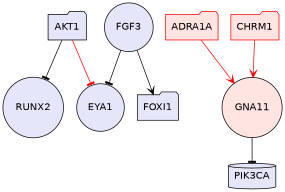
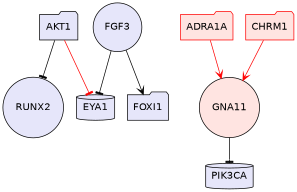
  digraph {
    fontname="DejaVu Sans"
    node [fillcolor=lavender fontname="DejaVu Sans" shape=folder style=filled]
    edge [arrowhead=tee color=black fontname="DejaVu Sans" penwidth=1]
-   EYA1 [shape=circle]
+   EYA1 [shape=cylinder]
    AKT1
    RUNX2 [color=black shape=circle]
    FGF3 [shape=circle]
    FOXI1 [color=black]
    GNA11 [fillcolor=mistyrose shape=circle]
    PIK3CA [shape=cylinder]
    ADRA1A [color=red fillcolor=mistyrose]
    CHRM1 [color=red fillcolor=mistyrose]
    AKT1 -> EYA1 [color=red]
    AKT1 -> RUNX2
    FGF3 -> EYA1
    FGF3 -> FOXI1 [arrowhead=vee]
    GNA11 -> PIK3CA
    ADRA1A -> GNA11 [arrowhead=vee color=red]
    CHRM1 -> GNA11 [arrowhead=vee color=red]
  }
